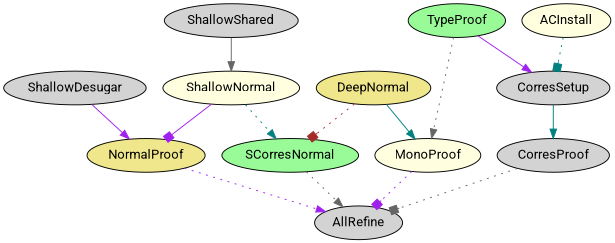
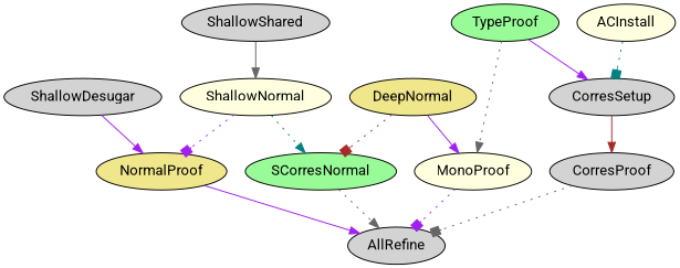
  digraph {
    fontname=Roboto
    node [fillcolor=lightgrey fontname=Roboto style=filled]
    edge [arrowhead=normal color=purple fontname=Roboto style=dotted]
    NormalProof [fillcolor=khaki]
    AllRefine
    SCorresNormal [fillcolor=palegreen]
    CorresProof
    MonoProof [fillcolor=lightyellow]
    ShallowDesugar
    ShallowNormal [fillcolor=lightyellow]
    ShallowShared
    DeepNormal [fillcolor=khaki]
    CorresSetup
    ACInstall [fillcolor=lightyellow]
    TypeProof [fillcolor=palegreen]
-   NormalProof -> AllRefine
+   NormalProof -> AllRefine [style=solid]
    SCorresNormal -> AllRefine [color=gray40]
    CorresProof -> AllRefine [arrowhead=box color=gray40]
    MonoProof -> AllRefine [arrowhead=box]
    ShallowDesugar -> NormalProof [style=solid]
-   ShallowNormal -> NormalProof [arrowhead=box style=solid]
+   ShallowNormal -> NormalProof [arrowhead=box]
    ShallowNormal -> SCorresNormal [color=teal]
    ShallowShared -> ShallowNormal [color=gray40 style=solid]
    DeepNormal -> SCorresNormal [arrowhead=box color=brown]
-   DeepNormal -> MonoProof [color=teal style=solid]
-   CorresSetup -> CorresProof [color=teal style=solid]
+   DeepNormal -> MonoProof [style=solid]
+   CorresSetup -> CorresProof [color=brown style=solid]
    ACInstall -> CorresSetup [arrowhead=box color=teal]
    TypeProof -> MonoProof [color=gray40]
    TypeProof -> CorresSetup [style=solid]
  }
